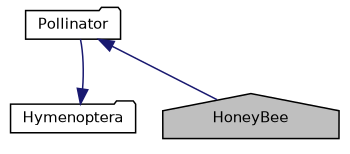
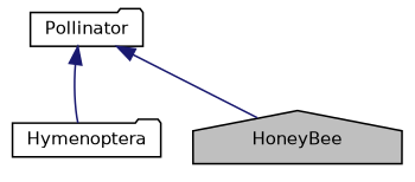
  digraph {
    node [color=black fillcolor=white fontname=Helvetica fontsize=10 shape=folder style=filled]
    edge [color=midnightblue dir=back fontname=Helvetica fontsize=10 labelfontname=Helvetica labelfontsize=10 style=solid]
    n1 [fillcolor=grey75 fontcolor=black height=0.2 label=HoneyBee shape=house width=0.4]
    n2 [height=0.2 label=Hymenoptera width=0.4]
    n3 [height=0.2 label=Pollinator width=0.4]
    n3 -> n1
-   n2 -> n3
+   n3 -> n2
  }
